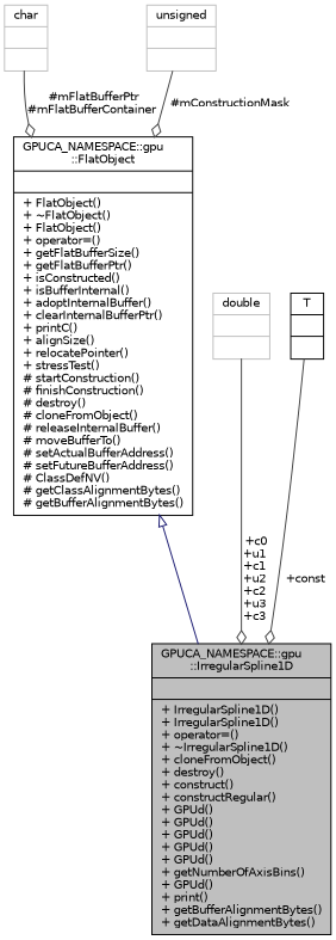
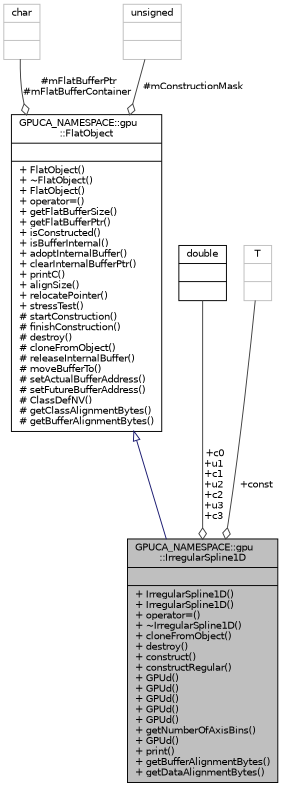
  digraph {
    fontname="DejaVu Sans"
    node [color=grey75 fontname="DejaVu Sans" fontsize=10 shape=record]
    edge [color=grey25 fontname="DejaVu Sans" fontsize=10 labelfontname=Helvetica labelfontsize=10 style=solid arrowhead=odiamond]
    n1 [color=black fillcolor=grey75 fontcolor=black height=0.2 label="{GPUCA_NAMESPACE::gpu\l::IrregularSpline1D\n||+ IrregularSpline1D()\l+ IrregularSpline1D()\l+ operator=()\l+ ~IrregularSpline1D()\l+ cloneFromObject()\l+ destroy()\l+ construct()\l+ constructRegular()\l+ GPUd()\l+ GPUd()\l+ GPUd()\l+ GPUd()\l+ GPUd()\l+ getNumberOfAxisBins()\l+ GPUd()\l+ print()\l+ getBufferAlignmentBytes()\l+ getDataAlignmentBytes()\l}" style=filled width=0.4]
    n2 [color=black height=0.2 label="{GPUCA_NAMESPACE::gpu\l::FlatObject\n||+ FlatObject()\l+ ~FlatObject()\l+ FlatObject()\l+ operator=()\l+ getFlatBufferSize()\l+ getFlatBufferPtr()\l+ isConstructed()\l+ isBufferInternal()\l+ adoptInternalBuffer()\l+ clearInternalBufferPtr()\l+ printC()\l+ alignSize()\l+ relocatePointer()\l+ stressTest()\l# startConstruction()\l# finishConstruction()\l# destroy()\l# cloneFromObject()\l# releaseInternalBuffer()\l# moveBufferTo()\l# setActualBufferAddress()\l# setFutureBufferAddress()\l# ClassDefNV()\l# getClassAlignmentBytes()\l# getBufferAlignmentBytes()\l}" width=0.4]
    n3 [height=0.2 label="{char\n||}" width=0.4]
    n4 [height=0.2 label="{unsigned\n||}" width=0.4]
-   n5 [height=0.2 label="{double\n||}" width=0.4]
-   n6 [color=black height=0.2 label="{T\n||}" width=0.4]
+   n5 [color=black height=0.2 label="{double\n||}" width=0.4]
+   n6 [height=0.2 label="{T\n||}" width=0.4]
    n2 -> n1 [arrowtail=onormal color=midnightblue dir=back arrowhead=""]
    n3 -> n2 [label=" #mFlatBufferPtr\n#mFlatBufferContainer"]
    n4 -> n2 [label=" #mConstructionMask"]
    n5 -> n1 [label=" +c0\n+u1\n+c1\n+u2\n+c2\n+u3\n+c3"]
    n6 -> n1 [label=" +const"]
  }
